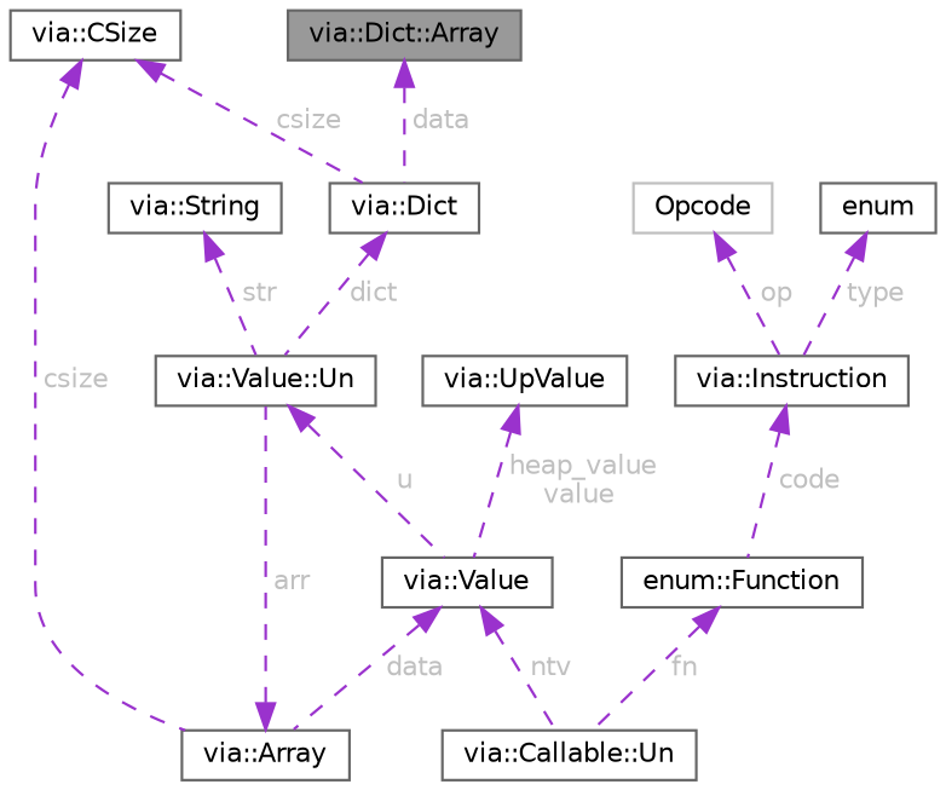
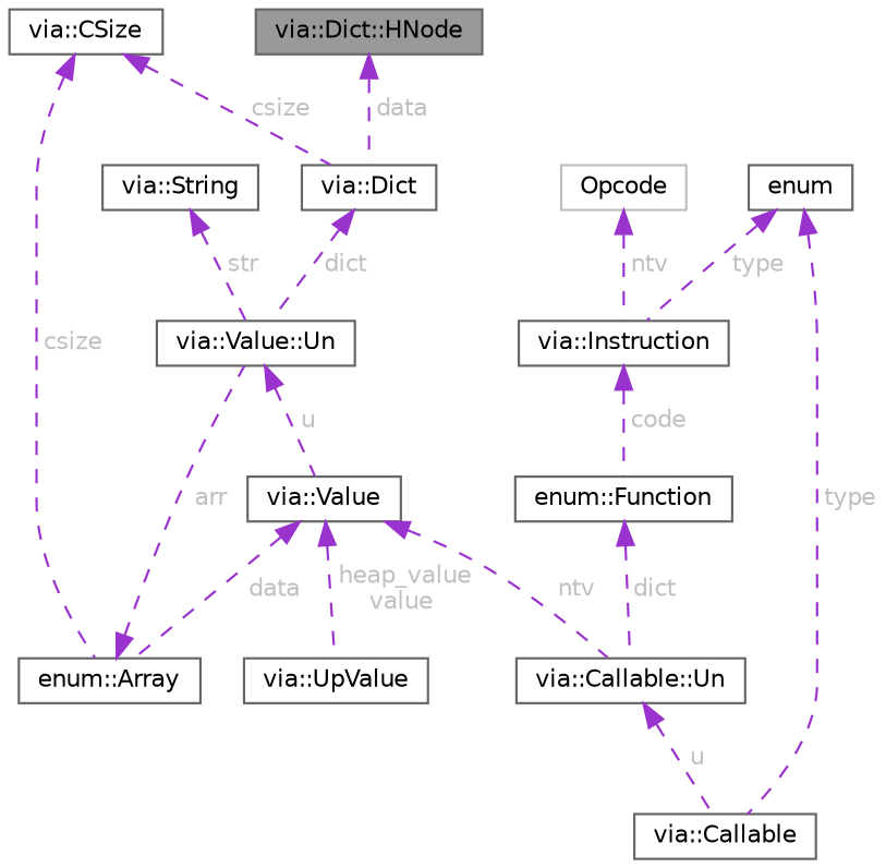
  digraph {
    node [color=gray40 fillcolor=white fontname=Helvetica fontsize=10 shape=box style=filled]
    edge [color=darkorchid3 dir=back fontcolor=grey fontname=Helvetica fontsize=10 labelfontname=Helvetica labelfontsize=10 style=dashed]
-   n1 [fillcolor=grey60 fontcolor=black height=0.2 label="via::Dict::Array" width=0.4]
+   n1 [fillcolor=grey60 fontcolor=black height=0.2 label="via::Dict::HNode" width=0.4]
    n2 [height=0.2 label="via::Dict" width=0.4]
    n3 [height=0.2 label="via::Value::Un" width=0.4]
    n4 [height=0.2 label="via::Value" width=0.4]
-   n5 [height=0.2 label="via::Array" width=0.4]
+   n5 [height=0.2 label="enum::Array" width=0.4]
    n6 [height=0.2 label="via::Callable::Un" width=0.4]
    n7 [height=0.2 label="via::UpValue" width=0.4]
+   n8 [height=0.2 label="via::Callable" width=0.4]
    n9 [height=0.2 label=enum width=0.4]
    n10 [height=0.2 label="via::Instruction" width=0.4]
    n11 [height=0.2 label="via::String" width=0.4]
    n12 [height=0.2 label="via::CSize" width=0.4]
    n13 [height=0.2 label="enum::Function" width=0.4]
    n14 [color=grey75 height=0.2 label=Opcode width=0.4]
    n1 -> n2 [label=" data"]
    n2 -> n3 [label=" dict"]
    n3 -> n4 [label=" u"]
    n4 -> n5 [label=" data"]
    n4 -> n6 [label=" ntv"]
-   n7 -> n4 [label=" heap_value\nvalue"]
+   n4 -> n7 [label=" heap_value\nvalue"]
    n5 -> n3 [label=" arr"]
+   n6 -> n8 [label=" u"]
+   n9 -> n8 [label=" type"]
    n9 -> n10 [label=" type"]
    n10 -> n13 [label=" code"]
    n11 -> n3 [label=" str"]
    n12 -> n2 [label=" csize"]
    n12 -> n5 [label=" csize"]
-   n13 -> n6 [label=" fn"]
-   n14 -> n10 [label=" op"]
+   n13 -> n6 [label=" dict"]
+   n14 -> n10 [label=" ntv"]
  }
